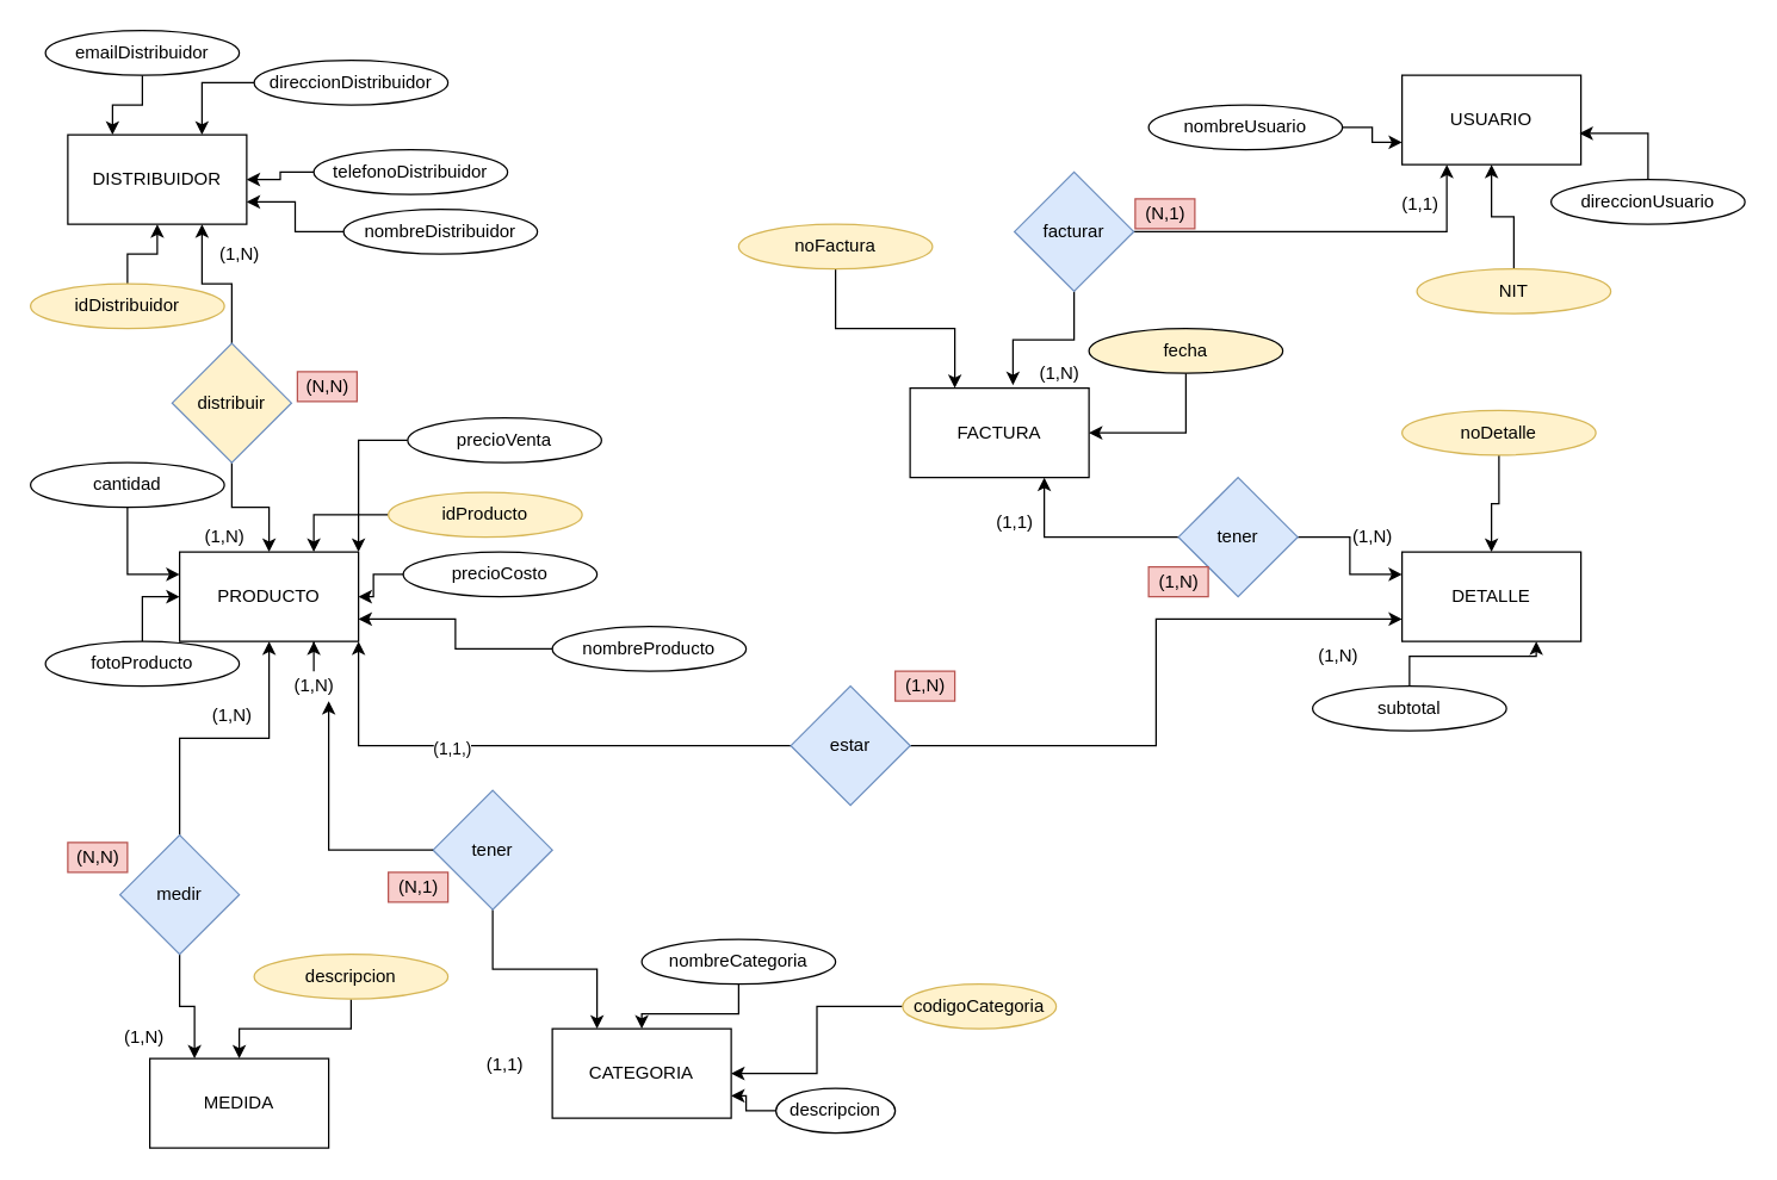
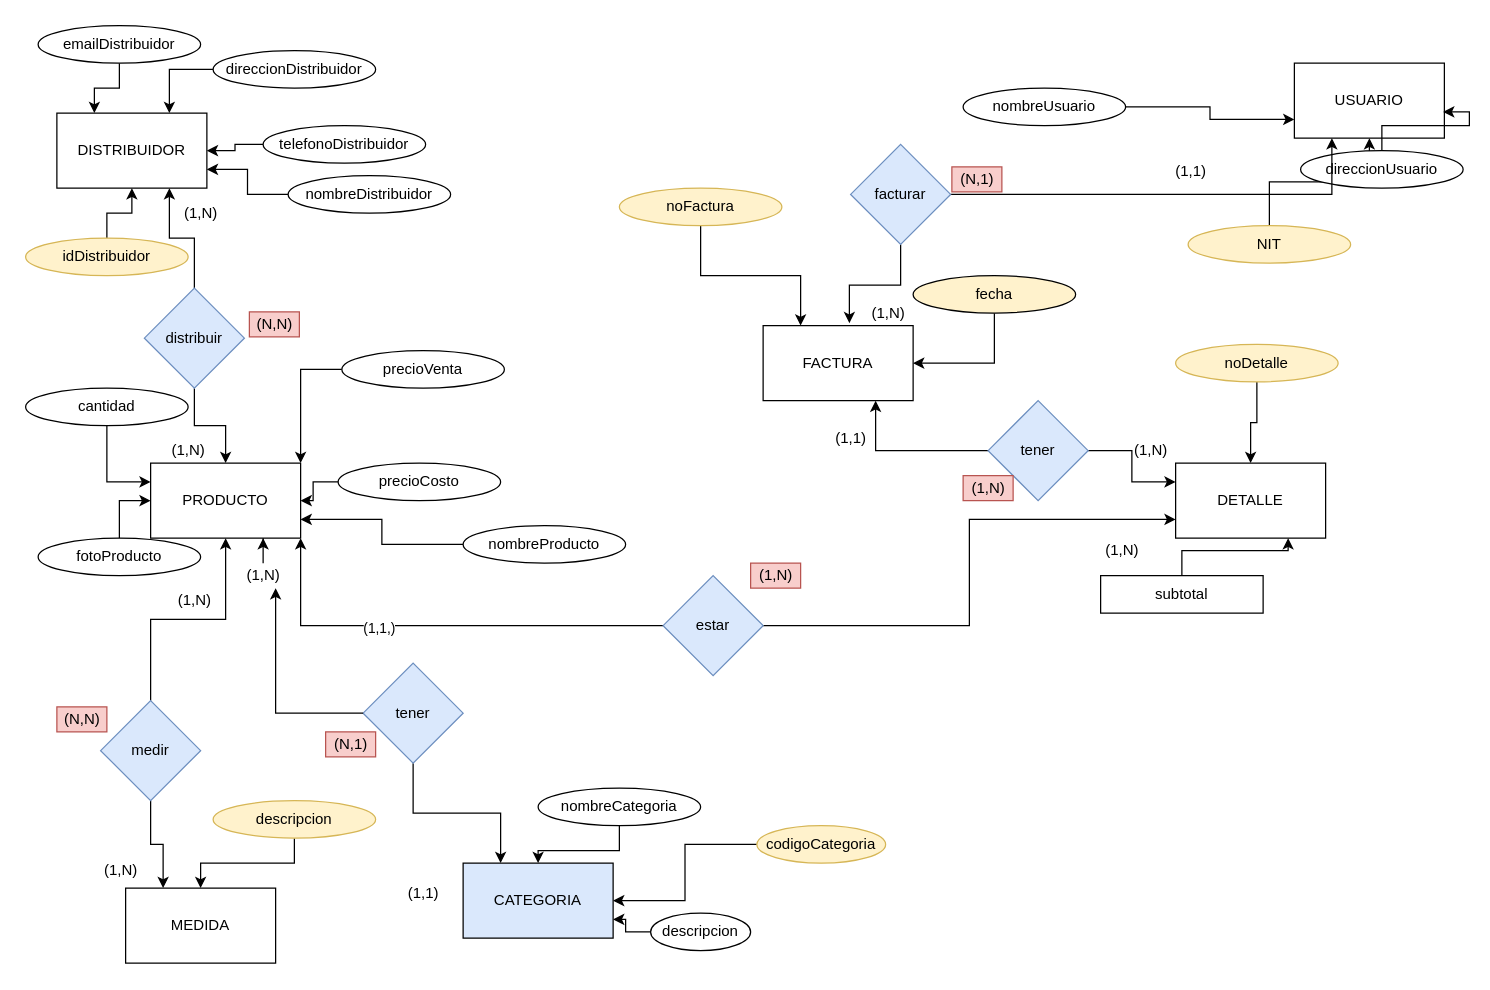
  <mxCell id="0" />
  <mxCell id="1" parent="0" />
  <mxCell id="2" value="FACTURA" style="rounded=0;whiteSpace=wrap;html=1;" vertex="1" parent="1"><mxGeometry x="610" y="260" width="120" height="60" as="geometry" /></mxCell>
  <mxCell id="3" value="MEDIDA" style="rounded=0;whiteSpace=wrap;html=1;" vertex="1" parent="1"><mxGeometry x="100" y="710" width="120" height="60" as="geometry" /></mxCell>
  <mxCell id="4" value="DISTRIBUIDOR" style="rounded=0;whiteSpace=wrap;html=1;" vertex="1" parent="1"><mxGeometry x="45" y="90" width="120" height="60" as="geometry" /></mxCell>
  <mxCell id="5" value="PRODUCTO" style="rounded=0;whiteSpace=wrap;html=1;" vertex="1" parent="1"><mxGeometry x="120" y="370" width="120" height="60" as="geometry" /></mxCell>
- <mxCell id="6" value="&lt;div&gt;CATEGORIA&lt;/div&gt;" style="rounded=0;whiteSpace=wrap;html=1;" vertex="1" parent="1"><mxGeometry x="370" y="690" width="120" height="60" as="geometry" /></mxCell>
- <mxCell id="7" value="USUARIO" style="rounded=0;whiteSpace=wrap;html=1;" vertex="1" parent="1"><mxGeometry x="940" y="50" width="120" height="60" as="geometry" /></mxCell>
+ <mxCell id="6" value="&lt;div&gt;CATEGORIA&lt;/div&gt;" style="rounded=0;whiteSpace=wrap;html=1;fillColor=#dae8fc;" vertex="1" parent="1"><mxGeometry x="370" y="690" width="120" height="60" as="geometry" /></mxCell>
+ <mxCell id="7" value="USUARIO" style="rounded=0;whiteSpace=wrap;html=1;" vertex="1" parent="1"><mxGeometry x="1035" y="50" width="120" height="60" as="geometry" /></mxCell>
  <mxCell id="8" value="DETALLE" style="rounded=0;whiteSpace=wrap;html=1;" vertex="1" parent="1"><mxGeometry x="940" y="370" width="120" height="60" as="geometry" /></mxCell>
  <mxCell id="9" style="edgeStyle=orthogonalEdgeStyle;rounded=0;orthogonalLoop=1;jettySize=auto;html=1;entryX=1;entryY=0.5;entryDx=0;entryDy=0;" edge="1" parent="1" source="10" target="6"><mxGeometry relative="1" as="geometry"><mxPoint x="500" y="720" as="targetPoint" /></mxGeometry></mxCell>
  <mxCell id="10" value="codigoCategoria" style="ellipse;whiteSpace=wrap;html=1;fillColor=#fff2cc;strokeColor=#d6b656;" vertex="1" parent="1"><mxGeometry x="605" y="660" width="103" height="30" as="geometry" /></mxCell>
  <mxCell id="11" style="edgeStyle=orthogonalEdgeStyle;rounded=0;orthogonalLoop=1;jettySize=auto;html=1;entryX=1;entryY=0.75;entryDx=0;entryDy=0;" edge="1" parent="1" source="12" target="6"><mxGeometry relative="1" as="geometry" /></mxCell>
  <mxCell id="12" value="descripcion" style="ellipse;whiteSpace=wrap;html=1;" vertex="1" parent="1"><mxGeometry x="520" y="730" width="80" height="30" as="geometry" /></mxCell>
  <mxCell id="13" style="edgeStyle=orthogonalEdgeStyle;rounded=0;orthogonalLoop=1;jettySize=auto;html=1;entryX=0.5;entryY=0;entryDx=0;entryDy=0;" edge="1" parent="1" source="14" target="6"><mxGeometry relative="1" as="geometry" /></mxCell>
  <mxCell id="14" value="nombreCategoria" style="ellipse;whiteSpace=wrap;html=1;" vertex="1" parent="1"><mxGeometry x="430" y="630" width="130" height="30" as="geometry" /></mxCell>
  <mxCell id="15" style="edgeStyle=orthogonalEdgeStyle;rounded=0;orthogonalLoop=1;jettySize=auto;html=1;entryX=1;entryY=0.75;entryDx=0;entryDy=0;" edge="1" parent="1" source="16" target="5"><mxGeometry relative="1" as="geometry" /></mxCell>
  <mxCell id="16" value="nombreProducto" style="ellipse;whiteSpace=wrap;html=1;" vertex="1" parent="1"><mxGeometry x="370" y="420" width="130" height="30" as="geometry" /></mxCell>
  <mxCell id="17" style="edgeStyle=orthogonalEdgeStyle;rounded=0;orthogonalLoop=1;jettySize=auto;html=1;entryX=1;entryY=0.5;entryDx=0;entryDy=0;" edge="1" parent="1" source="18" target="5"><mxGeometry relative="1" as="geometry" /></mxCell>
  <mxCell id="18" value="precioCosto" style="ellipse;whiteSpace=wrap;html=1;" vertex="1" parent="1"><mxGeometry x="270" y="370" width="130" height="30" as="geometry" /></mxCell>
  <mxCell id="19" style="edgeStyle=orthogonalEdgeStyle;rounded=0;orthogonalLoop=1;jettySize=auto;html=1;entryX=1;entryY=0;entryDx=0;entryDy=0;" edge="1" parent="1" source="20" target="5"><mxGeometry relative="1" as="geometry" /></mxCell>
  <mxCell id="20" value="precioVenta" style="ellipse;whiteSpace=wrap;html=1;" vertex="1" parent="1"><mxGeometry x="273" y="280" width="130" height="30" as="geometry" /></mxCell>
  <mxCell id="21" style="edgeStyle=orthogonalEdgeStyle;rounded=0;orthogonalLoop=1;jettySize=auto;html=1;entryX=0;entryY=0.25;entryDx=0;entryDy=0;" edge="1" parent="1" source="22" target="5"><mxGeometry relative="1" as="geometry" /></mxCell>
  <mxCell id="22" value="cantidad" style="ellipse;whiteSpace=wrap;html=1;" vertex="1" parent="1"><mxGeometry y="310" width="130" height="30" as="geometry" x="20" /></mxCell>
  <mxCell id="23" style="edgeStyle=orthogonalEdgeStyle;rounded=0;orthogonalLoop=1;jettySize=auto;html=1;entryX=0;entryY=0.5;entryDx=0;entryDy=0;" edge="1" parent="1" source="24" target="5"><mxGeometry relative="1" as="geometry" /></mxCell>
  <mxCell id="24" value="fotoProducto" style="ellipse;whiteSpace=wrap;html=1;" vertex="1" parent="1"><mxGeometry x="30" y="430" width="130" height="30" as="geometry" /></mxCell>
  <mxCell id="25" style="edgeStyle=orthogonalEdgeStyle;rounded=0;orthogonalLoop=1;jettySize=auto;html=1;entryX=1;entryY=0.75;entryDx=0;entryDy=0;" edge="1" parent="1" source="26" target="4"><mxGeometry relative="1" as="geometry" /></mxCell>
  <mxCell id="26" value="nombreDistribuidor" style="ellipse;whiteSpace=wrap;html=1;" vertex="1" parent="1"><mxGeometry x="230" y="140" width="130" height="30" as="geometry" /></mxCell>
  <mxCell id="27" style="edgeStyle=orthogonalEdgeStyle;rounded=0;orthogonalLoop=1;jettySize=auto;html=1;entryX=1;entryY=0.5;entryDx=0;entryDy=0;" edge="1" parent="1" source="28" target="4"><mxGeometry relative="1" as="geometry" /></mxCell>
  <mxCell id="28" value="telefonoDistribuidor" style="ellipse;whiteSpace=wrap;html=1;" vertex="1" parent="1"><mxGeometry x="210" y="100" width="130" height="30" as="geometry" /></mxCell>
  <mxCell id="29" style="edgeStyle=orthogonalEdgeStyle;rounded=0;orthogonalLoop=1;jettySize=auto;html=1;entryX=0.75;entryY=0;entryDx=0;entryDy=0;" edge="1" parent="1" source="30" target="4"><mxGeometry relative="1" as="geometry" /></mxCell>
  <mxCell id="30" value="direccionDistribuidor" style="ellipse;whiteSpace=wrap;html=1;" vertex="1" parent="1"><mxGeometry x="170" y="40" width="130" height="30" as="geometry" /></mxCell>
  <mxCell id="31" style="edgeStyle=orthogonalEdgeStyle;rounded=0;orthogonalLoop=1;jettySize=auto;html=1;entryX=0.25;entryY=0;entryDx=0;entryDy=0;" edge="1" parent="1" source="32" target="4"><mxGeometry relative="1" as="geometry" /></mxCell>
  <mxCell id="32" value="emailDistribuidor" style="ellipse;whiteSpace=wrap;html=1;" vertex="1" parent="1"><mxGeometry x="30" y="20" width="130" height="30" as="geometry" /></mxCell>
  <mxCell id="33" style="edgeStyle=orthogonalEdgeStyle;rounded=0;orthogonalLoop=1;jettySize=auto;html=1;entryX=0.25;entryY=0;entryDx=0;entryDy=0;" edge="1" parent="1" source="34" target="2"><mxGeometry relative="1" as="geometry" /></mxCell>
  <mxCell id="34" value="noFactura" style="ellipse;whiteSpace=wrap;html=1;fillColor=#fff2cc;strokeColor=#d6b656;" vertex="1" parent="1"><mxGeometry x="495" y="150" width="130" height="30" as="geometry" /></mxCell>
  <mxCell id="35" style="edgeStyle=orthogonalEdgeStyle;rounded=0;orthogonalLoop=1;jettySize=auto;html=1;" edge="1" parent="1" source="36" target="4"><mxGeometry relative="1" as="geometry" /></mxCell>
  <mxCell id="36" value="idDistribuidor" style="ellipse;whiteSpace=wrap;html=1;fillColor=#fff2cc;strokeColor=#d6b656;" vertex="1" parent="1"><mxGeometry y="190" width="130" height="30" as="geometry" x="20" /></mxCell>
  <mxCell id="37" style="edgeStyle=orthogonalEdgeStyle;rounded=0;orthogonalLoop=1;jettySize=auto;html=1;entryX=0.5;entryY=0;entryDx=0;entryDy=0;" edge="1" parent="1" source="38" target="3"><mxGeometry relative="1" as="geometry" /></mxCell>
  <mxCell id="38" value="descripcion" style="ellipse;whiteSpace=wrap;html=1;fillColor=#fff2cc;strokeColor=#d6b656;" vertex="1" parent="1"><mxGeometry x="170" y="640" width="130" height="30" as="geometry" /></mxCell>
  <mxCell id="39" style="edgeStyle=orthogonalEdgeStyle;rounded=0;orthogonalLoop=1;jettySize=auto;html=1;entryX=1;entryY=0.5;entryDx=0;entryDy=0;" edge="1" parent="1" source="40" target="2"><mxGeometry relative="1" as="geometry" /></mxCell>
  <mxCell id="40" value="fecha" style="ellipse;whiteSpace=wrap;html=1;fillColor=#fff2cc;" vertex="1" parent="1"><mxGeometry x="730" y="220" width="130" height="30" as="geometry" /></mxCell>
  <mxCell id="41" style="edgeStyle=orthogonalEdgeStyle;rounded=0;orthogonalLoop=1;jettySize=auto;html=1;" edge="1" parent="1" source="42" target="8"><mxGeometry relative="1" as="geometry" /></mxCell>
  <mxCell id="42" value="noDetalle" style="ellipse;whiteSpace=wrap;html=1;fillColor=#fff2cc;strokeColor=#d6b656;" vertex="1" parent="1"><mxGeometry x="940" y="275" width="130" height="30" as="geometry" /></mxCell>
  <mxCell id="43" style="edgeStyle=orthogonalEdgeStyle;rounded=0;orthogonalLoop=1;jettySize=auto;html=1;entryX=0.75;entryY=1;entryDx=0;entryDy=0;" edge="1" parent="1" source="44" target="8"><mxGeometry relative="1" as="geometry" /></mxCell>
- <mxCell id="44" value="subtotal" style="ellipse;whiteSpace=wrap;html=1;" vertex="1" parent="1"><mxGeometry x="880" y="460" width="130" height="30" as="geometry" /></mxCell>
+ <mxCell id="44" value="subtotal" style="whiteSpace=wrap;html=1;rounded=0;" vertex="1" parent="1"><mxGeometry x="880" y="460" width="130" height="30" as="geometry" /></mxCell>
  <mxCell id="45" style="edgeStyle=orthogonalEdgeStyle;rounded=0;orthogonalLoop=1;jettySize=auto;html=1;" edge="1" parent="1" source="46" target="7"><mxGeometry relative="1" as="geometry" /></mxCell>
  <mxCell id="46" value="NIT" style="ellipse;whiteSpace=wrap;html=1;fillColor=#fff2cc;strokeColor=#d6b656;" vertex="1" parent="1"><mxGeometry x="950" y="180" width="130" height="30" as="geometry" /></mxCell>
  <mxCell id="47" style="edgeStyle=orthogonalEdgeStyle;rounded=0;orthogonalLoop=1;jettySize=auto;html=1;entryX=0;entryY=0.75;entryDx=0;entryDy=0;" edge="1" parent="1" source="48" target="7"><mxGeometry relative="1" as="geometry" /></mxCell>
  <mxCell id="48" value="nombreUsuario" style="ellipse;whiteSpace=wrap;html=1;" vertex="1" parent="1"><mxGeometry x="770" y="70" width="130" height="30" as="geometry" /></mxCell>
  <mxCell id="49" style="edgeStyle=orthogonalEdgeStyle;rounded=0;orthogonalLoop=1;jettySize=auto;html=1;entryX=0.992;entryY=0.65;entryDx=0;entryDy=0;entryPerimeter=0;" edge="1" parent="1" source="50" target="7"><mxGeometry relative="1" as="geometry" /></mxCell>
  <mxCell id="50" value="direccionUsuario" style="ellipse;whiteSpace=wrap;html=1;" vertex="1" parent="1"><mxGeometry x="1040" y="120" width="130" height="30" as="geometry" /></mxCell>
  <mxCell id="51" style="edgeStyle=orthogonalEdgeStyle;rounded=0;orthogonalLoop=1;jettySize=auto;html=1;entryX=0.75;entryY=1;entryDx=0;entryDy=0;" edge="1" parent="1" source="53" target="4"><mxGeometry relative="1" as="geometry" /></mxCell>
  <mxCell id="52" style="edgeStyle=orthogonalEdgeStyle;rounded=0;orthogonalLoop=1;jettySize=auto;html=1;entryX=0.5;entryY=0;entryDx=0;entryDy=0;" edge="1" parent="1" source="53" target="5"><mxGeometry relative="1" as="geometry" /></mxCell>
- <mxCell id="53" value="distribuir" style="rhombus;whiteSpace=wrap;html=1;fillColor=#fff2cc;strokeColor=#6c8ebf;" vertex="1" parent="1"><mxGeometry x="115" y="230" width="80" height="80" as="geometry" /></mxCell>
+ <mxCell id="53" value="distribuir" style="rhombus;whiteSpace=wrap;html=1;fillColor=#dae8fc;strokeColor=#6c8ebf;" vertex="1" parent="1"><mxGeometry x="115" y="230" width="80" height="80" as="geometry" /></mxCell>
  <mxCell id="54" style="edgeStyle=orthogonalEdgeStyle;rounded=0;orthogonalLoop=1;jettySize=auto;html=1;entryX=0.25;entryY=0;entryDx=0;entryDy=0;" edge="1" parent="1" source="56" target="6"><mxGeometry relative="1" as="geometry" /></mxCell>
  <mxCell id="55" style="edgeStyle=orthogonalEdgeStyle;rounded=0;orthogonalLoop=1;jettySize=auto;html=1;entryX=0.75;entryY=1;entryDx=0;entryDy=0;" edge="1" parent="1" source="86" target="5"><mxGeometry relative="1" as="geometry" /></mxCell>
  <mxCell id="56" value="tener" style="rhombus;whiteSpace=wrap;html=1;fillColor=#dae8fc;strokeColor=#6c8ebf;" vertex="1" parent="1"><mxGeometry x="290" y="530" width="80" height="80" as="geometry" /></mxCell>
- <mxCell id="57" style="edgeStyle=orthogonalEdgeStyle;rounded=0;orthogonalLoop=1;jettySize=auto;html=1;entryX=0.75;entryY=0;entryDx=0;entryDy=0;" edge="1" parent="1" source="58" target="5"><mxGeometry relative="1" as="geometry" /></mxCell>
- <mxCell id="58" value="idProducto" style="ellipse;whiteSpace=wrap;html=1;fillColor=#fff2cc;strokeColor=#d6b656;" vertex="1" parent="1"><mxGeometry x="260" y="330" width="130" height="30" as="geometry" /></mxCell>
  <mxCell id="59" value="(1,1)" style="text;html=1;align=center;verticalAlign=middle;resizable=0;points=[];autosize=1;" vertex="1" parent="1"><mxGeometry x="318" y="704" width="40" height="20" as="geometry" /></mxCell>
  <mxCell id="60" value="(N,1)" style="text;html=1;align=center;verticalAlign=middle;resizable=0;points=[];autosize=1;fillColor=#f8cecc;strokeColor=#b85450;" vertex="1" parent="1"><mxGeometry x="260" y="585" width="40" height="20" as="geometry" /></mxCell>
  <mxCell id="61" value="(1,N)" style="text;html=1;align=center;verticalAlign=middle;resizable=0;points=[];autosize=1;" vertex="1" parent="1"><mxGeometry x="130" y="350" width="40" height="20" as="geometry" /></mxCell>
  <mxCell id="62" value="(1,N)" style="text;html=1;align=center;verticalAlign=middle;resizable=0;points=[];autosize=1;" vertex="1" parent="1"><mxGeometry x="140" y="160" width="40" height="20" as="geometry" /></mxCell>
  <mxCell id="63" value="(N,N)" style="text;html=1;align=center;verticalAlign=middle;resizable=0;points=[];autosize=1;fillColor=#f8cecc;strokeColor=#b85450;" vertex="1" parent="1"><mxGeometry x="199" y="249" width="40" height="20" as="geometry" /></mxCell>
  <mxCell id="64" style="edgeStyle=orthogonalEdgeStyle;rounded=0;orthogonalLoop=1;jettySize=auto;html=1;" edge="1" parent="1" source="66" target="5"><mxGeometry relative="1" as="geometry" /></mxCell>
  <mxCell id="65" style="edgeStyle=orthogonalEdgeStyle;rounded=0;orthogonalLoop=1;jettySize=auto;html=1;entryX=0.25;entryY=0;entryDx=0;entryDy=0;" edge="1" parent="1" source="66" target="3"><mxGeometry relative="1" as="geometry" /></mxCell>
  <mxCell id="66" value="medir" style="rhombus;whiteSpace=wrap;html=1;fillColor=#dae8fc;strokeColor=#6c8ebf;" vertex="1" parent="1"><mxGeometry x="80" y="560" width="80" height="80" as="geometry" /></mxCell>
  <mxCell id="67" value="(1,N)" style="text;html=1;align=center;verticalAlign=middle;resizable=0;points=[];autosize=1;" vertex="1" parent="1"><mxGeometry x="76" y="686" width="40" height="20" as="geometry" /></mxCell>
  <mxCell id="68" value="(N,N)" style="text;html=1;align=center;verticalAlign=middle;resizable=0;points=[];autosize=1;fillColor=#f8cecc;strokeColor=#b85450;" vertex="1" parent="1"><mxGeometry x="45" y="565" width="40" height="20" as="geometry" /></mxCell>
  <mxCell id="69" value="(1,N)" style="text;html=1;align=center;verticalAlign=middle;resizable=0;points=[];autosize=1;" vertex="1" parent="1"><mxGeometry x="135" y="470" width="40" height="20" as="geometry" /></mxCell>
  <mxCell id="70" style="edgeStyle=orthogonalEdgeStyle;rounded=0;orthogonalLoop=1;jettySize=auto;html=1;entryX=0;entryY=0.25;entryDx=0;entryDy=0;" edge="1" parent="1" source="72" target="8"><mxGeometry relative="1" as="geometry" /></mxCell>
  <mxCell id="71" style="edgeStyle=orthogonalEdgeStyle;rounded=0;orthogonalLoop=1;jettySize=auto;html=1;entryX=0.75;entryY=1;entryDx=0;entryDy=0;" edge="1" parent="1" source="72" target="2"><mxGeometry relative="1" as="geometry" /></mxCell>
  <mxCell id="72" value="tener" style="rhombus;whiteSpace=wrap;html=1;fillColor=#dae8fc;strokeColor=#6c8ebf;" vertex="1" parent="1"><mxGeometry x="790" y="320" width="80" height="80" as="geometry" /></mxCell>
  <mxCell id="73" value="(1,N)" style="text;html=1;align=center;verticalAlign=middle;resizable=0;points=[];autosize=1;" vertex="1" parent="1"><mxGeometry x="900" y="350" width="40" height="20" as="geometry" /></mxCell>
  <mxCell id="74" value="(1,N)" style="text;html=1;align=center;verticalAlign=middle;resizable=0;points=[];autosize=1;fillColor=#f8cecc;strokeColor=#b85450;" vertex="1" parent="1"><mxGeometry x="770" y="380" width="40" height="20" as="geometry" /></mxCell>
  <mxCell id="75" value="(1,1)" style="text;html=1;align=center;verticalAlign=middle;resizable=0;points=[];autosize=1;" vertex="1" parent="1"><mxGeometry x="660" y="340" width="40" height="20" as="geometry" /></mxCell>
  <mxCell id="76" style="edgeStyle=orthogonalEdgeStyle;rounded=0;orthogonalLoop=1;jettySize=auto;html=1;entryX=0.575;entryY=-0.033;entryDx=0;entryDy=0;entryPerimeter=0;" edge="1" parent="1" source="78" target="2"><mxGeometry relative="1" as="geometry" /></mxCell>
  <mxCell id="77" style="edgeStyle=orthogonalEdgeStyle;rounded=0;orthogonalLoop=1;jettySize=auto;html=1;entryX=0.25;entryY=1;entryDx=0;entryDy=0;" edge="1" parent="1" source="78" target="7"><mxGeometry relative="1" as="geometry" /></mxCell>
  <mxCell id="78" value="facturar" style="rhombus;whiteSpace=wrap;html=1;fillColor=#dae8fc;strokeColor=#6c8ebf;" vertex="1" parent="1"><mxGeometry x="680" y="115" width="80" height="80" as="geometry" /></mxCell>
  <mxCell id="79" value="(1,1)" style="text;html=1;align=center;verticalAlign=middle;resizable=0;points=[];autosize=1;" vertex="1" parent="1"><mxGeometry x="932" y="127" width="40" height="20" as="geometry" /></mxCell>
  <mxCell id="80" value="(1,N)" style="text;html=1;align=center;verticalAlign=middle;resizable=0;points=[];autosize=1;" vertex="1" parent="1"><mxGeometry x="690" y="240" width="40" height="20" as="geometry" /></mxCell>
  <mxCell id="81" value="(N,1)" style="text;html=1;align=center;verticalAlign=middle;resizable=0;points=[];autosize=1;fillColor=#f8cecc;strokeColor=#b85450;" vertex="1" parent="1"><mxGeometry x="761" y="133" width="40" height="20" as="geometry" /></mxCell>
  <mxCell id="82" style="edgeStyle=orthogonalEdgeStyle;rounded=0;orthogonalLoop=1;jettySize=auto;html=1;entryX=0;entryY=0.75;entryDx=0;entryDy=0;" edge="1" parent="1" source="85" target="8"><mxGeometry relative="1" as="geometry" /></mxCell>
  <mxCell id="83" style="edgeStyle=orthogonalEdgeStyle;rounded=0;orthogonalLoop=1;jettySize=auto;html=1;entryX=1;entryY=1;entryDx=0;entryDy=0;" edge="1" parent="1" source="85" target="5"><mxGeometry relative="1" as="geometry" /></mxCell>
  <mxCell id="84" value="(1,1,)" style="edgeLabel;html=1;align=center;verticalAlign=middle;resizable=0;points=[];" vertex="1" connectable="0" parent="83"><mxGeometry x="0.264" y="1" relative="1" as="geometry"><mxPoint as="offset" /></mxGeometry></mxCell>
  <mxCell id="85" value="estar" style="rhombus;whiteSpace=wrap;html=1;fillColor=#dae8fc;strokeColor=#6c8ebf;" vertex="1" parent="1"><mxGeometry x="530" y="460" width="80" height="80" as="geometry" /></mxCell>
  <mxCell id="86" value="(1,N)" style="text;html=1;align=center;verticalAlign=middle;resizable=0;points=[];autosize=1;" vertex="1" parent="1"><mxGeometry x="190" y="450" width="40" height="20" as="geometry" /></mxCell>
  <mxCell id="87" style="edgeStyle=orthogonalEdgeStyle;rounded=0;orthogonalLoop=1;jettySize=auto;html=1;entryX=0.75;entryY=1;entryDx=0;entryDy=0;" edge="1" parent="1" source="56" target="86"><mxGeometry relative="1" as="geometry"><mxPoint x="290" y="570" as="sourcePoint" /><mxPoint x="210" y="430" as="targetPoint" /></mxGeometry></mxCell>
  <mxCell id="88" value="(1,N)" style="text;html=1;align=center;verticalAlign=middle;resizable=0;points=[];autosize=1;" vertex="1" parent="1"><mxGeometry x="877" y="430" width="40" height="20" as="geometry" /></mxCell>
  <mxCell id="89" value="(1,N)" style="text;html=1;align=center;verticalAlign=middle;resizable=0;points=[];autosize=1;fillColor=#f8cecc;strokeColor=#b85450;" vertex="1" parent="1"><mxGeometry x="600" y="450" width="40" height="20" as="geometry" /></mxCell>
